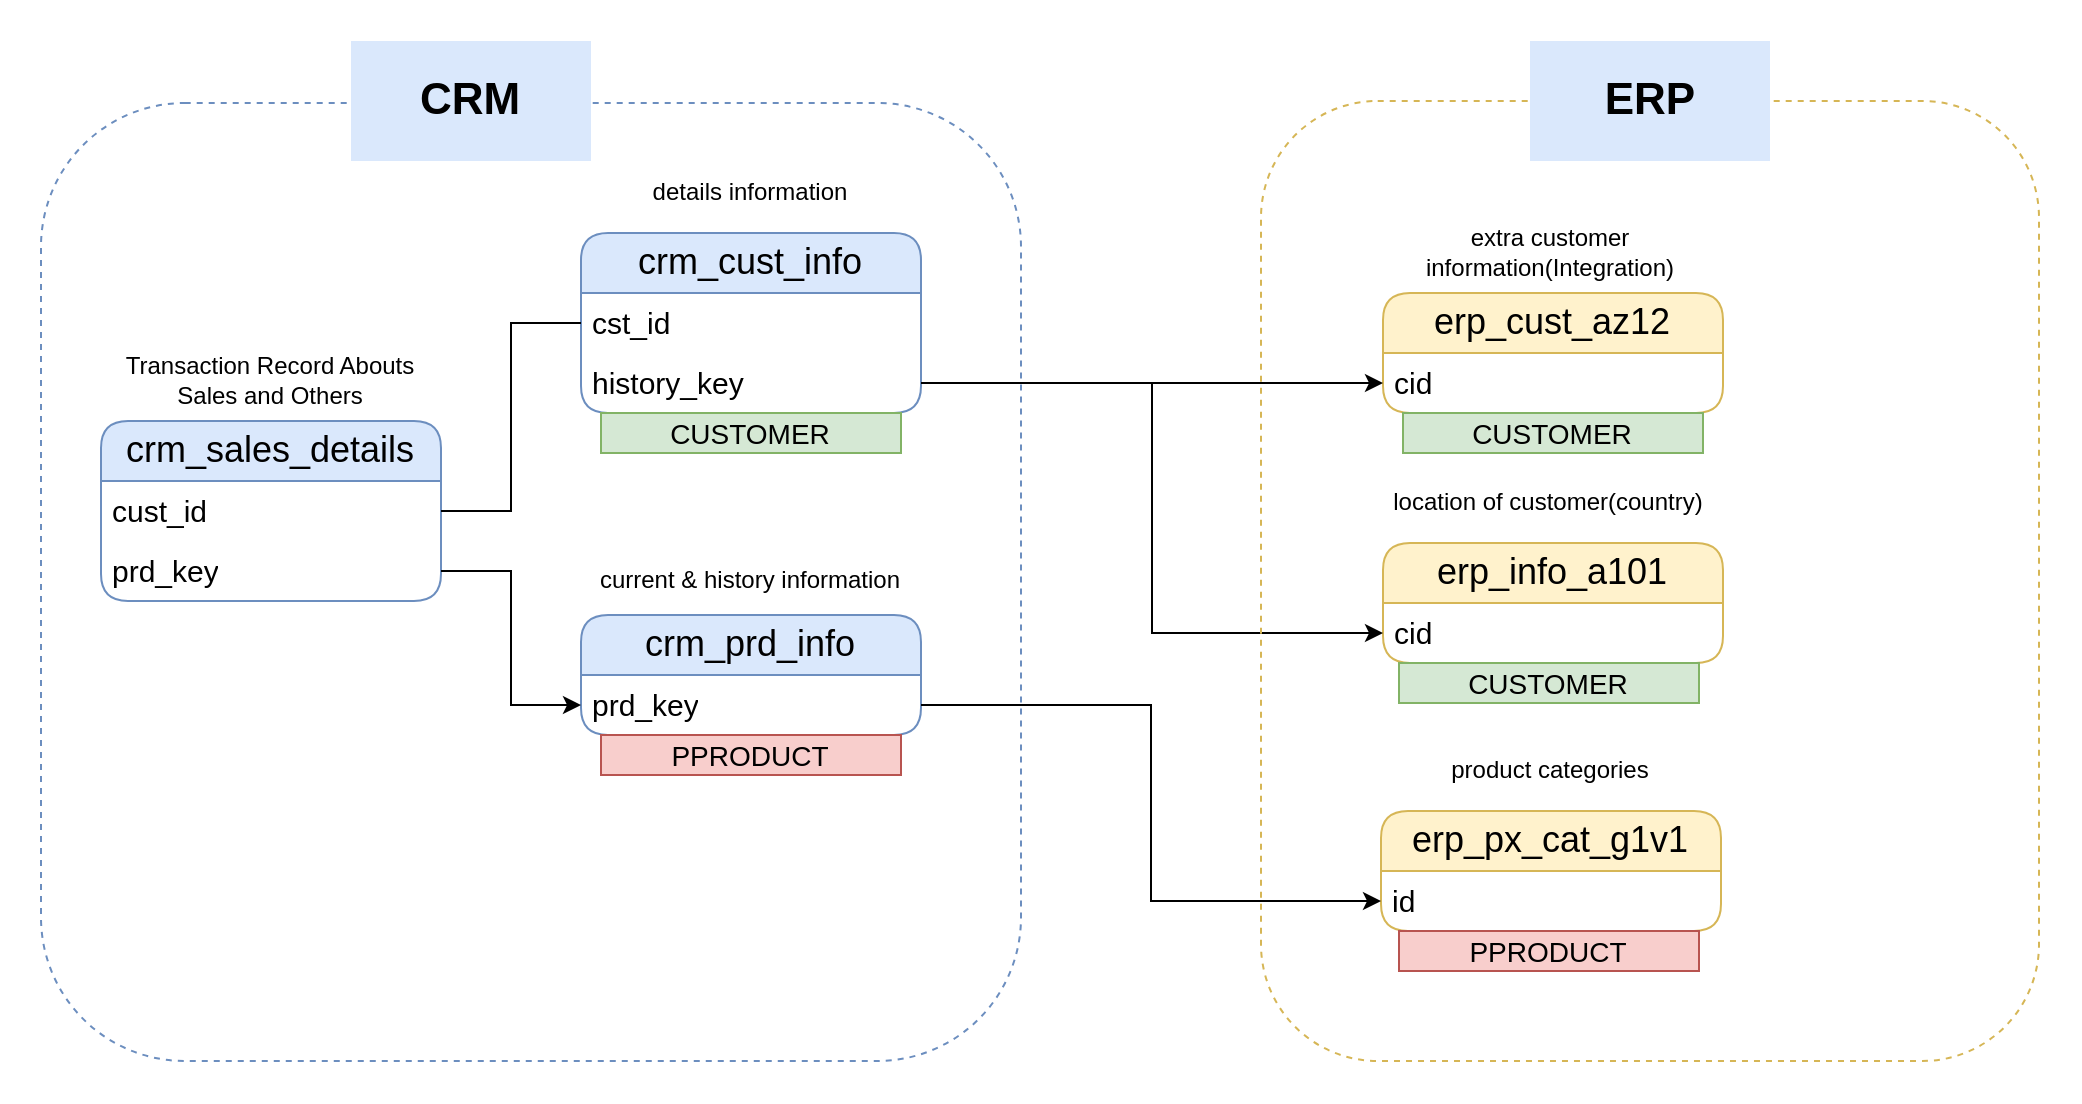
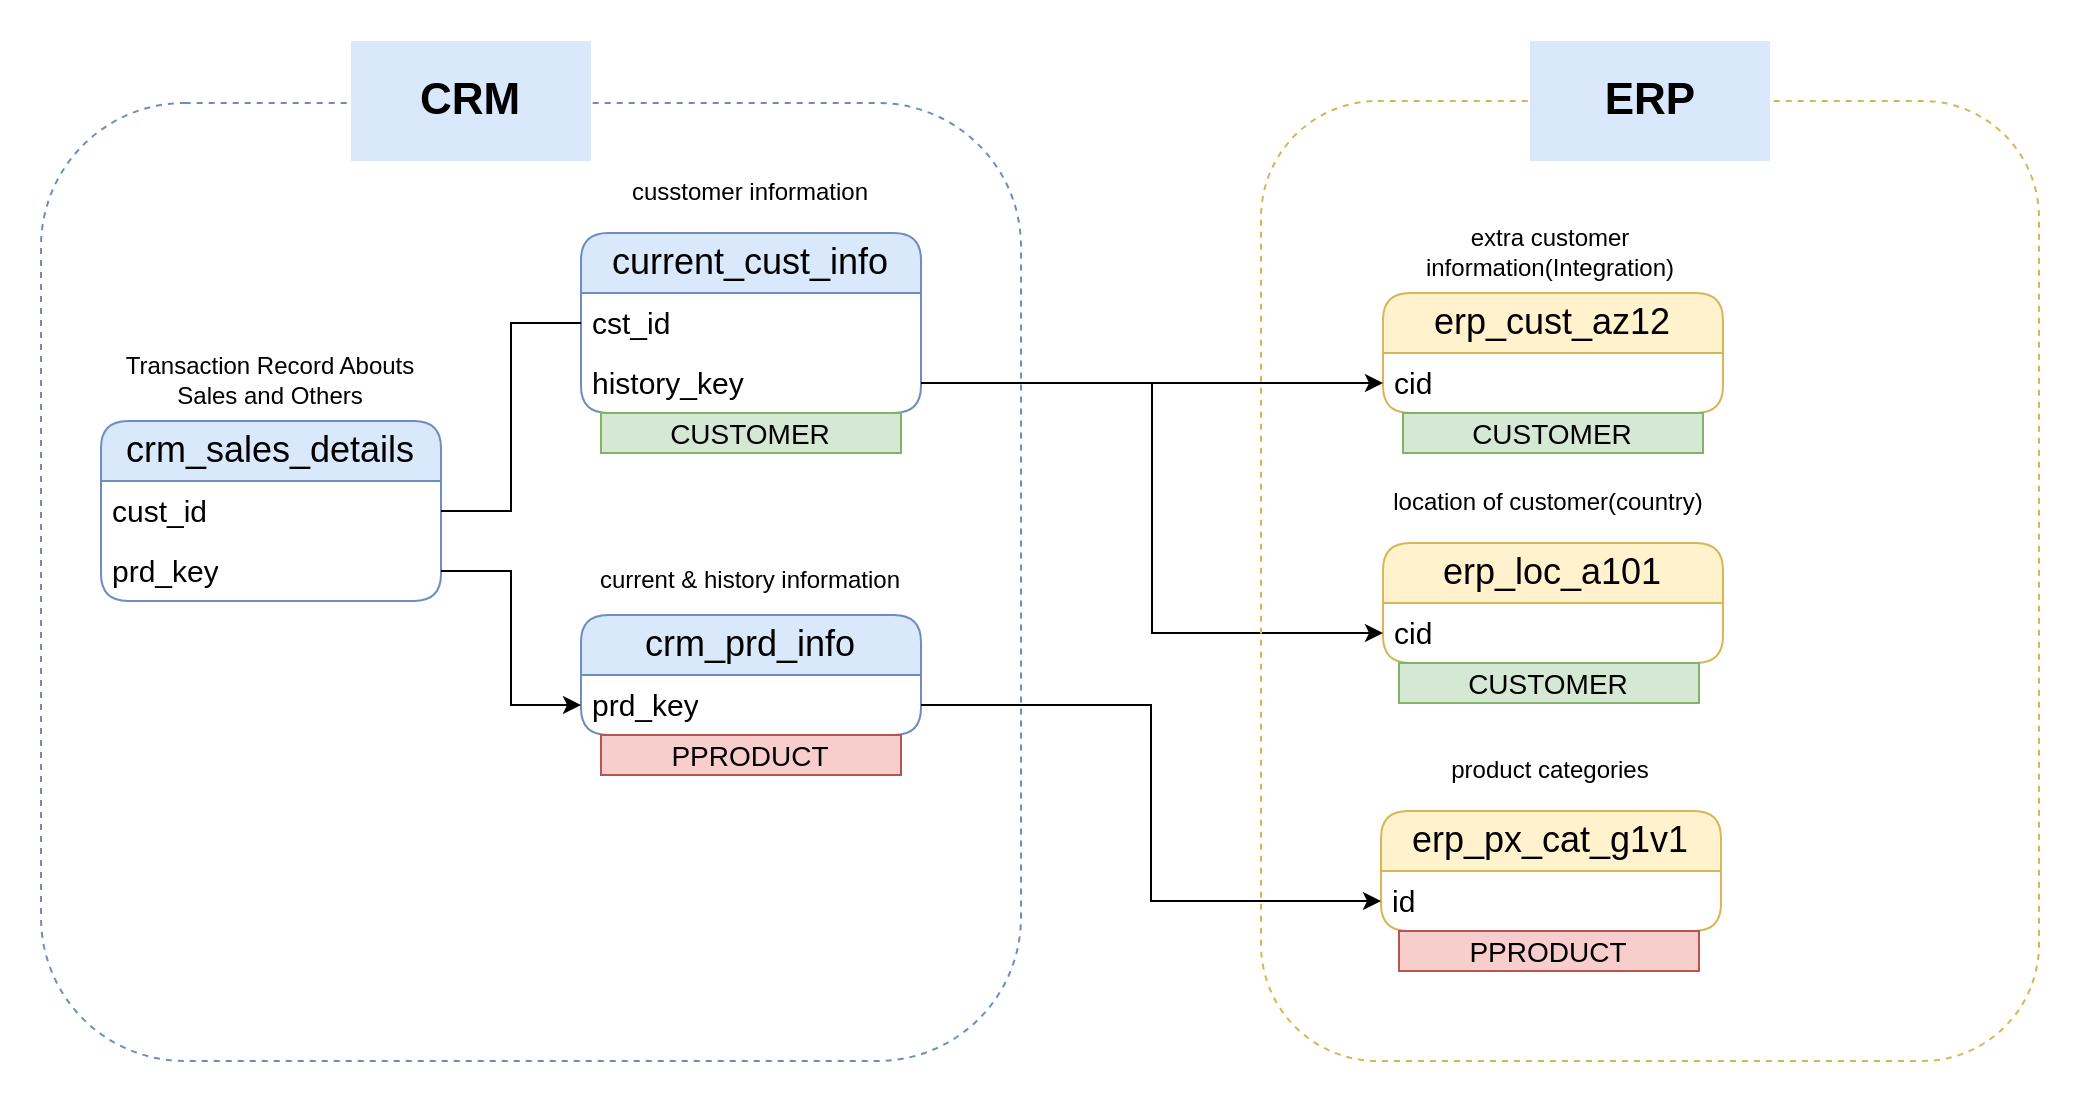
  <mxCell id="0" />
  <mxCell id="1" parent="0" />
  <mxCell id="2" value="crm_sales_details" style="swimlane;fontStyle=0;childLayout=stackLayout;horizontal=1;startSize=30;horizontalStack=0;resizeParent=1;resizeParentMax=0;resizeLast=0;collapsible=1;marginBottom=0;whiteSpace=wrap;html=1;fontSize=18;fillColor=#dae8fc;strokeColor=#6c8ebf;rounded=1;" vertex="1" parent="1"><mxGeometry x="50" y="210" width="170" height="90" as="geometry" /></mxCell>
  <mxCell id="3" value="cust_id" style="text;strokeColor=none;fillColor=none;align=left;verticalAlign=middle;spacingLeft=4;spacingRight=4;overflow=hidden;points=[[0,0.5],[1,0.5]];portConstraint=eastwest;rotatable=0;whiteSpace=wrap;html=1;fontSize=15;" vertex="1" parent="2"><mxGeometry y="30" width="170" height="30" as="geometry" /></mxCell>
  <mxCell id="4" value="prd_key" style="text;strokeColor=none;fillColor=none;align=left;verticalAlign=middle;spacingLeft=4;spacingRight=4;overflow=hidden;points=[[0,0.5],[1,0.5]];portConstraint=eastwest;rotatable=0;whiteSpace=wrap;html=1;rounded=1;fontSize=15;" vertex="1" parent="2"><mxGeometry y="60" width="170" height="30" as="geometry" /></mxCell>
  <mxCell id="5" value="Transaction Record Abouts Sales and Others" style="rounded=1;whiteSpace=wrap;html=1;fillColor=none;strokeColor=none;" vertex="1" parent="1"><mxGeometry x="55" y="160" width="160" height="60" as="geometry" /></mxCell>
- <mxCell id="6" value="crm_cust_info" style="swimlane;fontStyle=0;childLayout=stackLayout;horizontal=1;startSize=30;horizontalStack=0;resizeParent=1;resizeParentMax=0;resizeLast=0;collapsible=1;marginBottom=0;whiteSpace=wrap;html=1;fontSize=18;fillColor=#dae8fc;strokeColor=#6c8ebf;rounded=1;" vertex="1" parent="1"><mxGeometry x="290" y="116" width="170" height="90" as="geometry" /></mxCell>
+ <mxCell id="6" value="current_cust_info" style="swimlane;fontStyle=0;childLayout=stackLayout;horizontal=1;startSize=30;horizontalStack=0;resizeParent=1;resizeParentMax=0;resizeLast=0;collapsible=1;marginBottom=0;whiteSpace=wrap;html=1;fontSize=18;fillColor=#dae8fc;strokeColor=#6c8ebf;rounded=1;" vertex="1" parent="1"><mxGeometry x="290" y="116" width="170" height="90" as="geometry" /></mxCell>
  <mxCell id="7" value="cst_id" style="text;strokeColor=none;fillColor=none;align=left;verticalAlign=middle;spacingLeft=4;spacingRight=4;overflow=hidden;points=[[0,0.5],[1,0.5]];portConstraint=eastwest;rotatable=0;whiteSpace=wrap;html=1;fontSize=15;" vertex="1" parent="6"><mxGeometry y="30" width="170" height="30" as="geometry" /></mxCell>
  <mxCell id="8" value="history_key" style="text;strokeColor=none;fillColor=none;align=left;verticalAlign=middle;spacingLeft=4;spacingRight=4;overflow=hidden;points=[[0,0.5],[1,0.5]];portConstraint=eastwest;rotatable=0;whiteSpace=wrap;html=1;rounded=1;fontSize=15;" vertex="1" parent="6"><mxGeometry y="60" width="170" height="30" as="geometry" /></mxCell>
- <mxCell id="9" value="details information" style="rounded=1;whiteSpace=wrap;html=1;fillColor=none;strokeColor=none;" vertex="1" parent="1"><mxGeometry x="295" y="66" width="160" height="60" as="geometry" /></mxCell>
+ <mxCell id="9" value="cusstomer information" style="rounded=1;whiteSpace=wrap;html=1;fillColor=none;strokeColor=none;" vertex="1" parent="1"><mxGeometry x="295" y="66" width="160" height="60" as="geometry" /></mxCell>
  <mxCell id="10" value="crm_prd_info" style="swimlane;fontStyle=0;childLayout=stackLayout;horizontal=1;startSize=30;horizontalStack=0;resizeParent=1;resizeParentMax=0;resizeLast=0;collapsible=1;marginBottom=0;whiteSpace=wrap;html=1;fontSize=18;fillColor=#dae8fc;strokeColor=#6c8ebf;rounded=1;" vertex="1" parent="1"><mxGeometry x="290" y="307" width="170" height="60" as="geometry" /></mxCell>
  <mxCell id="11" value="prd_key" style="text;strokeColor=none;fillColor=none;align=left;verticalAlign=middle;spacingLeft=4;spacingRight=4;overflow=hidden;points=[[0,0.5],[1,0.5]];portConstraint=eastwest;rotatable=0;whiteSpace=wrap;html=1;fontSize=15;" vertex="1" parent="10"><mxGeometry y="30" width="170" height="30" as="geometry" /></mxCell>
  <mxCell id="12" value="current &amp;amp; history information" style="rounded=1;whiteSpace=wrap;html=1;fillColor=none;strokeColor=none;" vertex="1" parent="1"><mxGeometry x="295" y="260" width="160" height="60" as="geometry" /></mxCell>
  <mxCell id="13" style="edgeStyle=orthogonalEdgeStyle;rounded=0;orthogonalLoop=1;jettySize=auto;html=1;entryX=0;entryY=0.5;entryDx=0;entryDy=0;endArrow=none;" edge="1" parent="1" source="3" target="7"><mxGeometry relative="1" as="geometry" /></mxCell>
  <mxCell id="14" style="edgeStyle=orthogonalEdgeStyle;rounded=0;orthogonalLoop=1;jettySize=auto;html=1;entryX=0;entryY=0.5;entryDx=0;entryDy=0;" edge="1" parent="1" source="4" target="11"><mxGeometry relative="1" as="geometry" /></mxCell>
  <mxCell id="15" value="erp_cust_az12" style="swimlane;fontStyle=0;childLayout=stackLayout;horizontal=1;startSize=30;horizontalStack=0;resizeParent=1;resizeParentMax=0;resizeLast=0;collapsible=1;marginBottom=0;whiteSpace=wrap;html=1;fontSize=18;fillColor=#fff2cc;strokeColor=#d6b656;rounded=1;" vertex="1" parent="1"><mxGeometry x="691" y="146" width="170" height="60" as="geometry" /></mxCell>
  <mxCell id="16" value="cid" style="text;strokeColor=none;fillColor=none;align=left;verticalAlign=middle;spacingLeft=4;spacingRight=4;overflow=hidden;points=[[0,0.5],[1,0.5]];portConstraint=eastwest;rotatable=0;whiteSpace=wrap;html=1;fontSize=15;" vertex="1" parent="15"><mxGeometry y="30" width="170" height="30" as="geometry" /></mxCell>
  <mxCell id="17" value="extra customer information(Integration)" style="rounded=1;whiteSpace=wrap;html=1;fillColor=none;strokeColor=none;" vertex="1" parent="1"><mxGeometry x="695" y="96" width="160" height="60" as="geometry" /></mxCell>
- <mxCell id="18" value="erp_info_a101" style="swimlane;fontStyle=0;childLayout=stackLayout;horizontal=1;startSize=30;horizontalStack=0;resizeParent=1;resizeParentMax=0;resizeLast=0;collapsible=1;marginBottom=0;whiteSpace=wrap;html=1;fontSize=18;fillColor=#fff2cc;strokeColor=#d6b656;rounded=1;" vertex="1" parent="1"><mxGeometry x="691" y="271" width="170" height="60" as="geometry" /></mxCell>
+ <mxCell id="18" value="erp_loc_a101" style="swimlane;fontStyle=0;childLayout=stackLayout;horizontal=1;startSize=30;horizontalStack=0;resizeParent=1;resizeParentMax=0;resizeLast=0;collapsible=1;marginBottom=0;whiteSpace=wrap;html=1;fontSize=18;fillColor=#fff2cc;strokeColor=#d6b656;rounded=1;" vertex="1" parent="1"><mxGeometry x="691" y="271" width="170" height="60" as="geometry" /></mxCell>
  <mxCell id="19" value="cid" style="text;strokeColor=none;fillColor=none;align=left;verticalAlign=middle;spacingLeft=4;spacingRight=4;overflow=hidden;points=[[0,0.5],[1,0.5]];portConstraint=eastwest;rotatable=0;whiteSpace=wrap;html=1;fontSize=15;" vertex="1" parent="18"><mxGeometry y="30" width="170" height="30" as="geometry" /></mxCell>
  <mxCell id="20" value="location of customer(country)" style="rounded=1;whiteSpace=wrap;html=1;fillColor=none;strokeColor=none;" vertex="1" parent="1"><mxGeometry x="694" y="221" width="160" height="60" as="geometry" /></mxCell>
  <mxCell id="21" value="erp_px_cat_g1v1" style="swimlane;fontStyle=0;childLayout=stackLayout;horizontal=1;startSize=30;horizontalStack=0;resizeParent=1;resizeParentMax=0;resizeLast=0;collapsible=1;marginBottom=0;whiteSpace=wrap;html=1;fontSize=18;fillColor=#fff2cc;strokeColor=#d6b656;rounded=1;" vertex="1" parent="1"><mxGeometry x="690" y="405" width="170" height="60" as="geometry" /></mxCell>
  <mxCell id="22" value="id" style="text;strokeColor=none;fillColor=none;align=left;verticalAlign=middle;spacingLeft=4;spacingRight=4;overflow=hidden;points=[[0,0.5],[1,0.5]];portConstraint=eastwest;rotatable=0;whiteSpace=wrap;html=1;fontSize=15;" vertex="1" parent="21"><mxGeometry y="30" width="170" height="30" as="geometry" /></mxCell>
  <mxCell id="23" value="product categories" style="rounded=1;whiteSpace=wrap;html=1;fillColor=none;strokeColor=none;" vertex="1" parent="1"><mxGeometry x="695" y="355" width="160" height="60" as="geometry" /></mxCell>
  <mxCell id="24" style="edgeStyle=orthogonalEdgeStyle;rounded=0;orthogonalLoop=1;jettySize=auto;html=1;entryX=0;entryY=0.5;entryDx=0;entryDy=0;" edge="1" parent="1" source="8" target="16"><mxGeometry relative="1" as="geometry" /></mxCell>
  <mxCell id="25" style="edgeStyle=orthogonalEdgeStyle;rounded=0;orthogonalLoop=1;jettySize=auto;html=1;" edge="1" parent="1" source="8" target="19"><mxGeometry relative="1" as="geometry" /></mxCell>
  <mxCell id="26" style="edgeStyle=orthogonalEdgeStyle;rounded=0;orthogonalLoop=1;jettySize=auto;html=1;entryX=0;entryY=0.5;entryDx=0;entryDy=0;" edge="1" parent="1" source="11" target="22"><mxGeometry relative="1" as="geometry" /></mxCell>
  <mxCell id="27" value="" style="rounded=1;whiteSpace=wrap;html=1;fillColor=none;dashed=1;strokeColor=#6c8ebf;" vertex="1" parent="1"><mxGeometry x="20" y="51" width="490" height="479" as="geometry" /></mxCell>
  <mxCell id="28" value="" style="rounded=1;whiteSpace=wrap;html=1;fillColor=none;dashed=1;strokeColor=#d6b656;" vertex="1" parent="1"><mxGeometry x="630" y="50" width="389" height="480" as="geometry" /></mxCell>
  <mxCell id="29" style="edgeStyle=orthogonalEdgeStyle;rounded=0;orthogonalLoop=1;jettySize=auto;html=1;exitX=0.5;exitY=1;exitDx=0;exitDy=0;" edge="1" parent="1" source="28" target="28"><mxGeometry relative="1" as="geometry" /></mxCell>
  <mxCell id="30" value="&lt;font style=&quot;font-size: 22px;&quot;&gt;&lt;b&gt;CRM&lt;/b&gt;&lt;/font&gt;" style="rounded=0;whiteSpace=wrap;html=1;fillColor=#dae8fc;strokeColor=none;" vertex="1" parent="1"><mxGeometry x="175" y="20" width="120" height="60" as="geometry" /></mxCell>
  <mxCell id="31" value="&lt;span style=&quot;font-size: 22px;&quot;&gt;&lt;b&gt;ERP&lt;/b&gt;&lt;/span&gt;" style="rounded=0;whiteSpace=wrap;html=1;fillColor=#dae8fc;strokeColor=none;" vertex="1" parent="1"><mxGeometry x="764.5" y="20" width="120" height="60" as="geometry" /></mxCell>
  <mxCell id="32" value="PPRODUCT" style="text;html=1;strokeColor=#b85450;fillColor=#f8cecc;align=center;verticalAlign=middle;whiteSpace=wrap;overflow=hidden;fontSize=14;" vertex="1" parent="1"><mxGeometry x="300" y="367" width="150" height="20" as="geometry" /></mxCell>
  <mxCell id="33" value="PPRODUCT" style="text;html=1;strokeColor=#b85450;fillColor=#f8cecc;align=center;verticalAlign=middle;whiteSpace=wrap;overflow=hidden;fontSize=14;" vertex="1" parent="1"><mxGeometry x="699" y="465" width="150" height="20" as="geometry" /></mxCell>
  <mxCell id="34" value="CUSTOMER" style="text;html=1;strokeColor=#82b366;fillColor=#d5e8d4;align=center;verticalAlign=middle;whiteSpace=wrap;overflow=hidden;fontSize=14;" vertex="1" parent="1"><mxGeometry x="300" y="206" width="150" height="20" as="geometry" /></mxCell>
  <mxCell id="35" value="CUSTOMER" style="text;html=1;strokeColor=#82b366;fillColor=#d5e8d4;align=center;verticalAlign=middle;whiteSpace=wrap;overflow=hidden;fontSize=14;" vertex="1" parent="1"><mxGeometry x="701" y="206" width="150" height="20" as="geometry" /></mxCell>
  <mxCell id="36" value="CUSTOMER" style="text;html=1;strokeColor=#82b366;fillColor=#d5e8d4;align=center;verticalAlign=middle;whiteSpace=wrap;overflow=hidden;fontSize=14;" vertex="1" parent="1"><mxGeometry x="699" y="331" width="150" height="20" as="geometry" /></mxCell>
